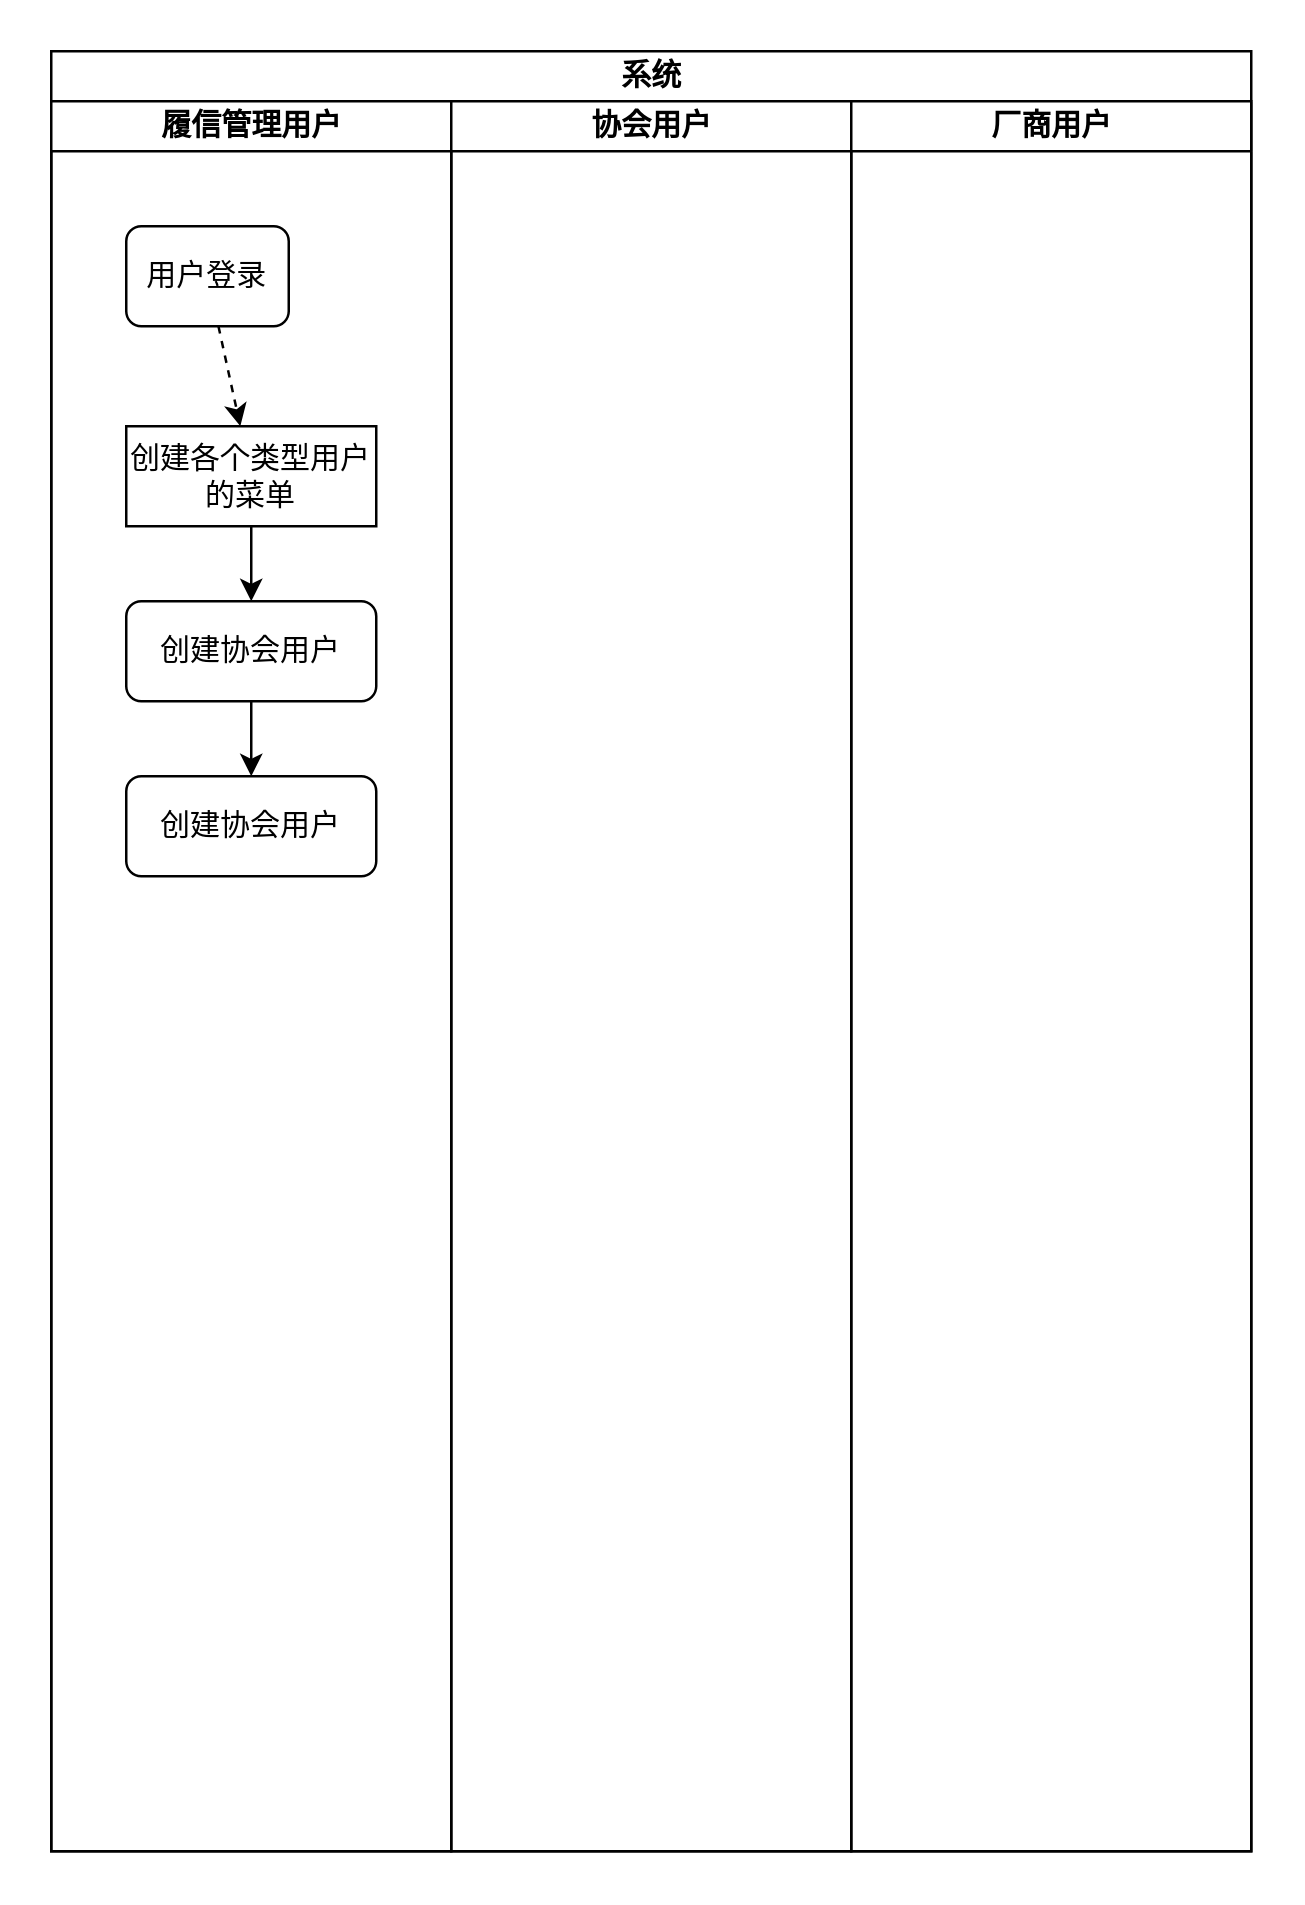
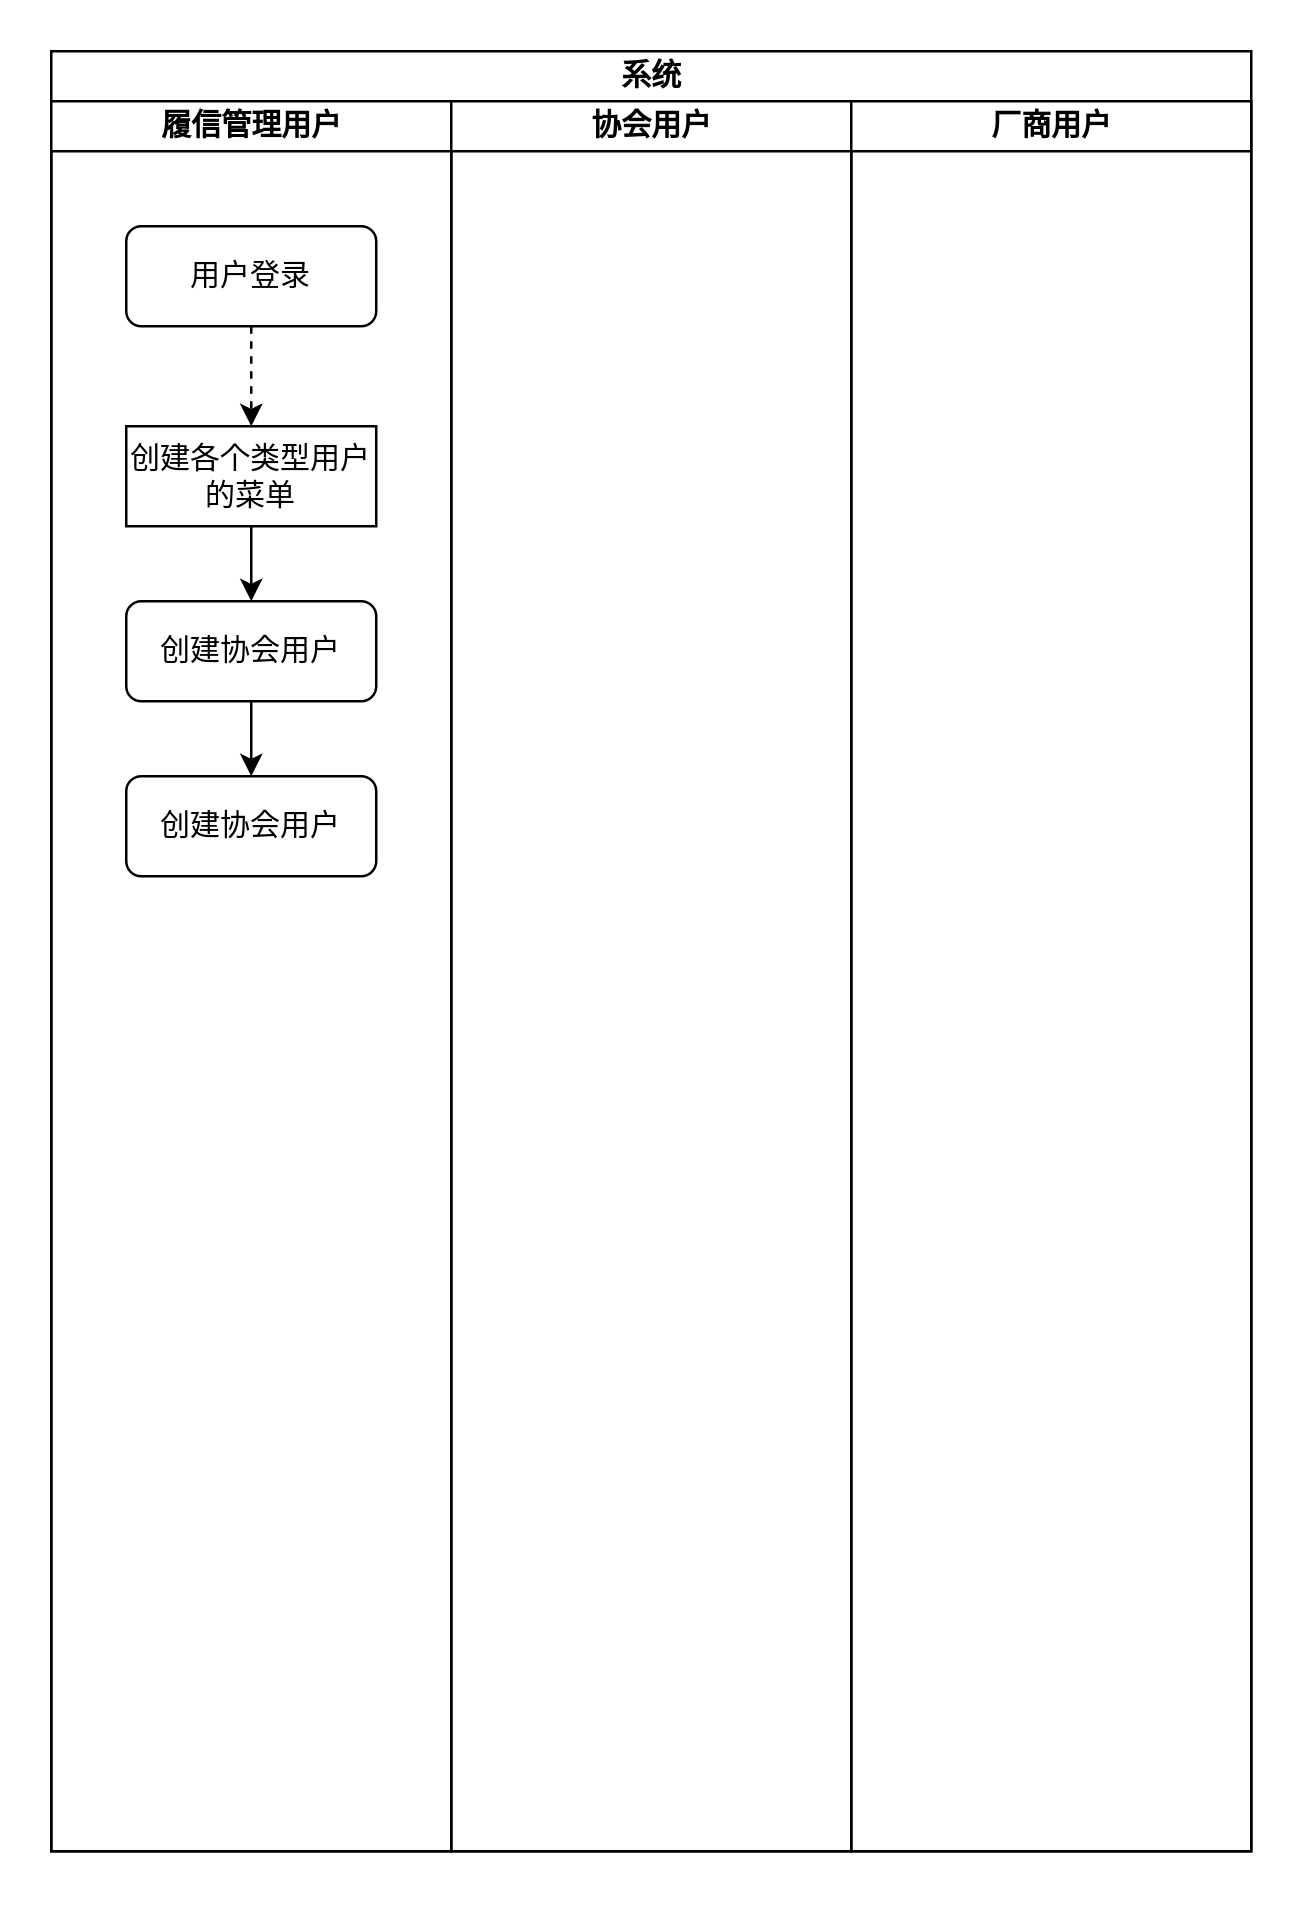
  <mxCell id="0" />
  <mxCell id="1" parent="0" />
  <mxCell id="2" value="系统" style="swimlane;childLayout=stackLayout;resizeParent=1;resizeParentMax=0;startSize=20;html=1;rounded=0;" vertex="1" parent="1"><mxGeometry x="20" y="20" width="480" height="720" as="geometry" /></mxCell>
  <mxCell id="3" value="履信管理用户" style="swimlane;startSize=20;html=1;rounded=0;" vertex="1" parent="2"><mxGeometry y="20" width="160" height="700" as="geometry" /></mxCell>
  <mxCell id="4" value="" style="edgeStyle=none;html=1;fontFamily=Helvetica;fontSize=12;fontColor=rgb(0, 0, 0);startSize=20;dashed=1;" edge="1" parent="3" source="5" target="7"><mxGeometry relative="1" as="geometry" /></mxCell>
- <mxCell id="5" value="用户登录" style="rounded=1;whiteSpace=wrap;html=1;strokeColor=rgb(0, 0, 0);fontFamily=Helvetica;fontSize=12;fontColor=rgb(0, 0, 0);startSize=20;fillColor=rgb(255, 255, 255);" vertex="1" parent="3"><mxGeometry x="30" y="50" width="65" height="40" as="geometry" /></mxCell>
+ <mxCell id="5" value="用户登录" style="rounded=1;whiteSpace=wrap;html=1;strokeColor=rgb(0, 0, 0);fontFamily=Helvetica;fontSize=12;fontColor=rgb(0, 0, 0);startSize=20;fillColor=rgb(255, 255, 255);" vertex="1" parent="3"><mxGeometry x="30" y="50" width="100" height="40" as="geometry" /></mxCell>
  <mxCell id="6" value="" style="edgeStyle=none;html=1;fontFamily=Helvetica;fontSize=12;fontColor=rgb(0, 0, 0);startSize=20;" edge="1" parent="3" source="7" target="9"><mxGeometry relative="1" as="geometry" /></mxCell>
  <mxCell id="7" value="创建各个类型用户的菜单" style="whiteSpace=wrap;html=1;strokeColor=rgb(0, 0, 0);fontFamily=Helvetica;fontSize=12;fontColor=rgb(0, 0, 0);startSize=20;fillColor=rgb(255, 255, 255);rounded=0;" vertex="1" parent="3"><mxGeometry x="30" y="130" width="100" height="40" as="geometry" /></mxCell>
  <mxCell id="8" value="" style="edgeStyle=none;html=1;fontFamily=Helvetica;fontSize=12;fontColor=rgb(0, 0, 0);startSize=20;" edge="1" parent="3" source="9" target="10"><mxGeometry relative="1" as="geometry" /></mxCell>
  <mxCell id="9" value="创建协会用户" style="rounded=1;whiteSpace=wrap;html=1;strokeColor=rgb(0, 0, 0);fontFamily=Helvetica;fontSize=12;fontColor=rgb(0, 0, 0);startSize=20;fillColor=rgb(255, 255, 255);" vertex="1" parent="3"><mxGeometry x="30" y="200" width="100" height="40" as="geometry" /></mxCell>
  <mxCell id="10" value="创建协会用户" style="rounded=1;whiteSpace=wrap;html=1;strokeColor=rgb(0, 0, 0);fontFamily=Helvetica;fontSize=12;fontColor=rgb(0, 0, 0);startSize=20;fillColor=rgb(255, 255, 255);" vertex="1" parent="3"><mxGeometry x="30" y="270" width="100" height="40" as="geometry" /></mxCell>
  <mxCell id="11" value="协会用户" style="swimlane;startSize=20;html=1;rounded=0;" vertex="1" parent="2"><mxGeometry x="160" y="20" width="160" height="700" as="geometry" /></mxCell>
  <mxCell id="12" value="厂商用户" style="swimlane;startSize=20;html=1;rounded=0;" vertex="1" parent="2"><mxGeometry x="320" y="20" width="160" height="700" as="geometry" /></mxCell>
